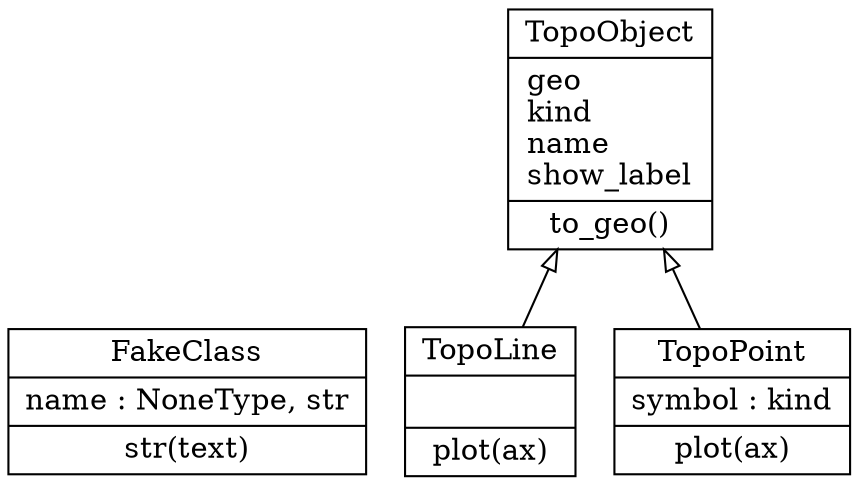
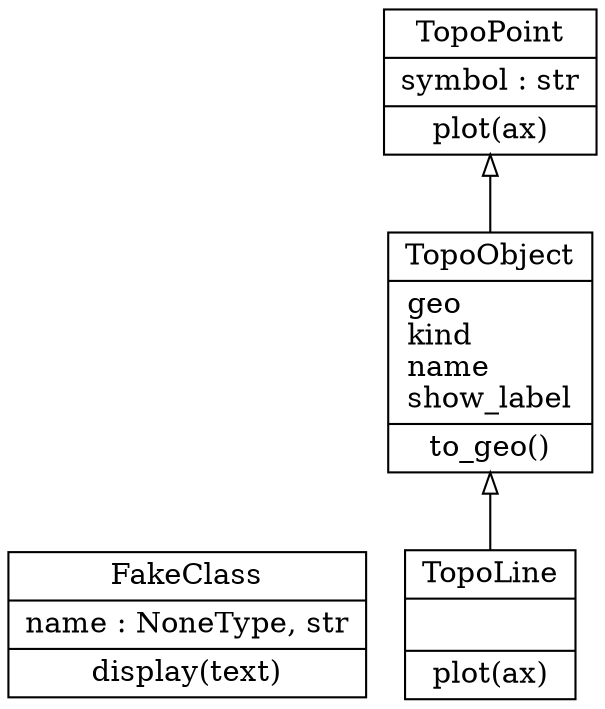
  digraph {
    rankdir=BT
    node [color=black fontcolor=black shape=record style=solid]
    edge [arrowhead=empty arrowtail=none]
-   n1 [label=<{FakeClass|name : NoneType, str<br ALIGN="LEFT"/>|str(text)<br ALIGN="LEFT"/>}>]
+   n1 [label=<{FakeClass|name : NoneType, str<br ALIGN="LEFT"/>|display(text)<br ALIGN="LEFT"/>}>]
    n2 [label=<{TopoLine|<br ALIGN="LEFT"/>|plot(ax)<br ALIGN="LEFT"/>}>]
    n3 [label=<{TopoObject|geo<br ALIGN="LEFT"/>kind<br ALIGN="LEFT"/>name<br ALIGN="LEFT"/>show_label<br ALIGN="LEFT"/>|to_geo()<br ALIGN="LEFT"/>}>]
-   n4 [label=<{TopoPoint|symbol : kind<br ALIGN="LEFT"/>|plot(ax)<br ALIGN="LEFT"/>}>]
+   n4 [label=<{TopoPoint|symbol : str<br ALIGN="LEFT"/>|plot(ax)<br ALIGN="LEFT"/>}>]
    n2 -> n3
-   n4 -> n3
+   n3 -> n4
  }
